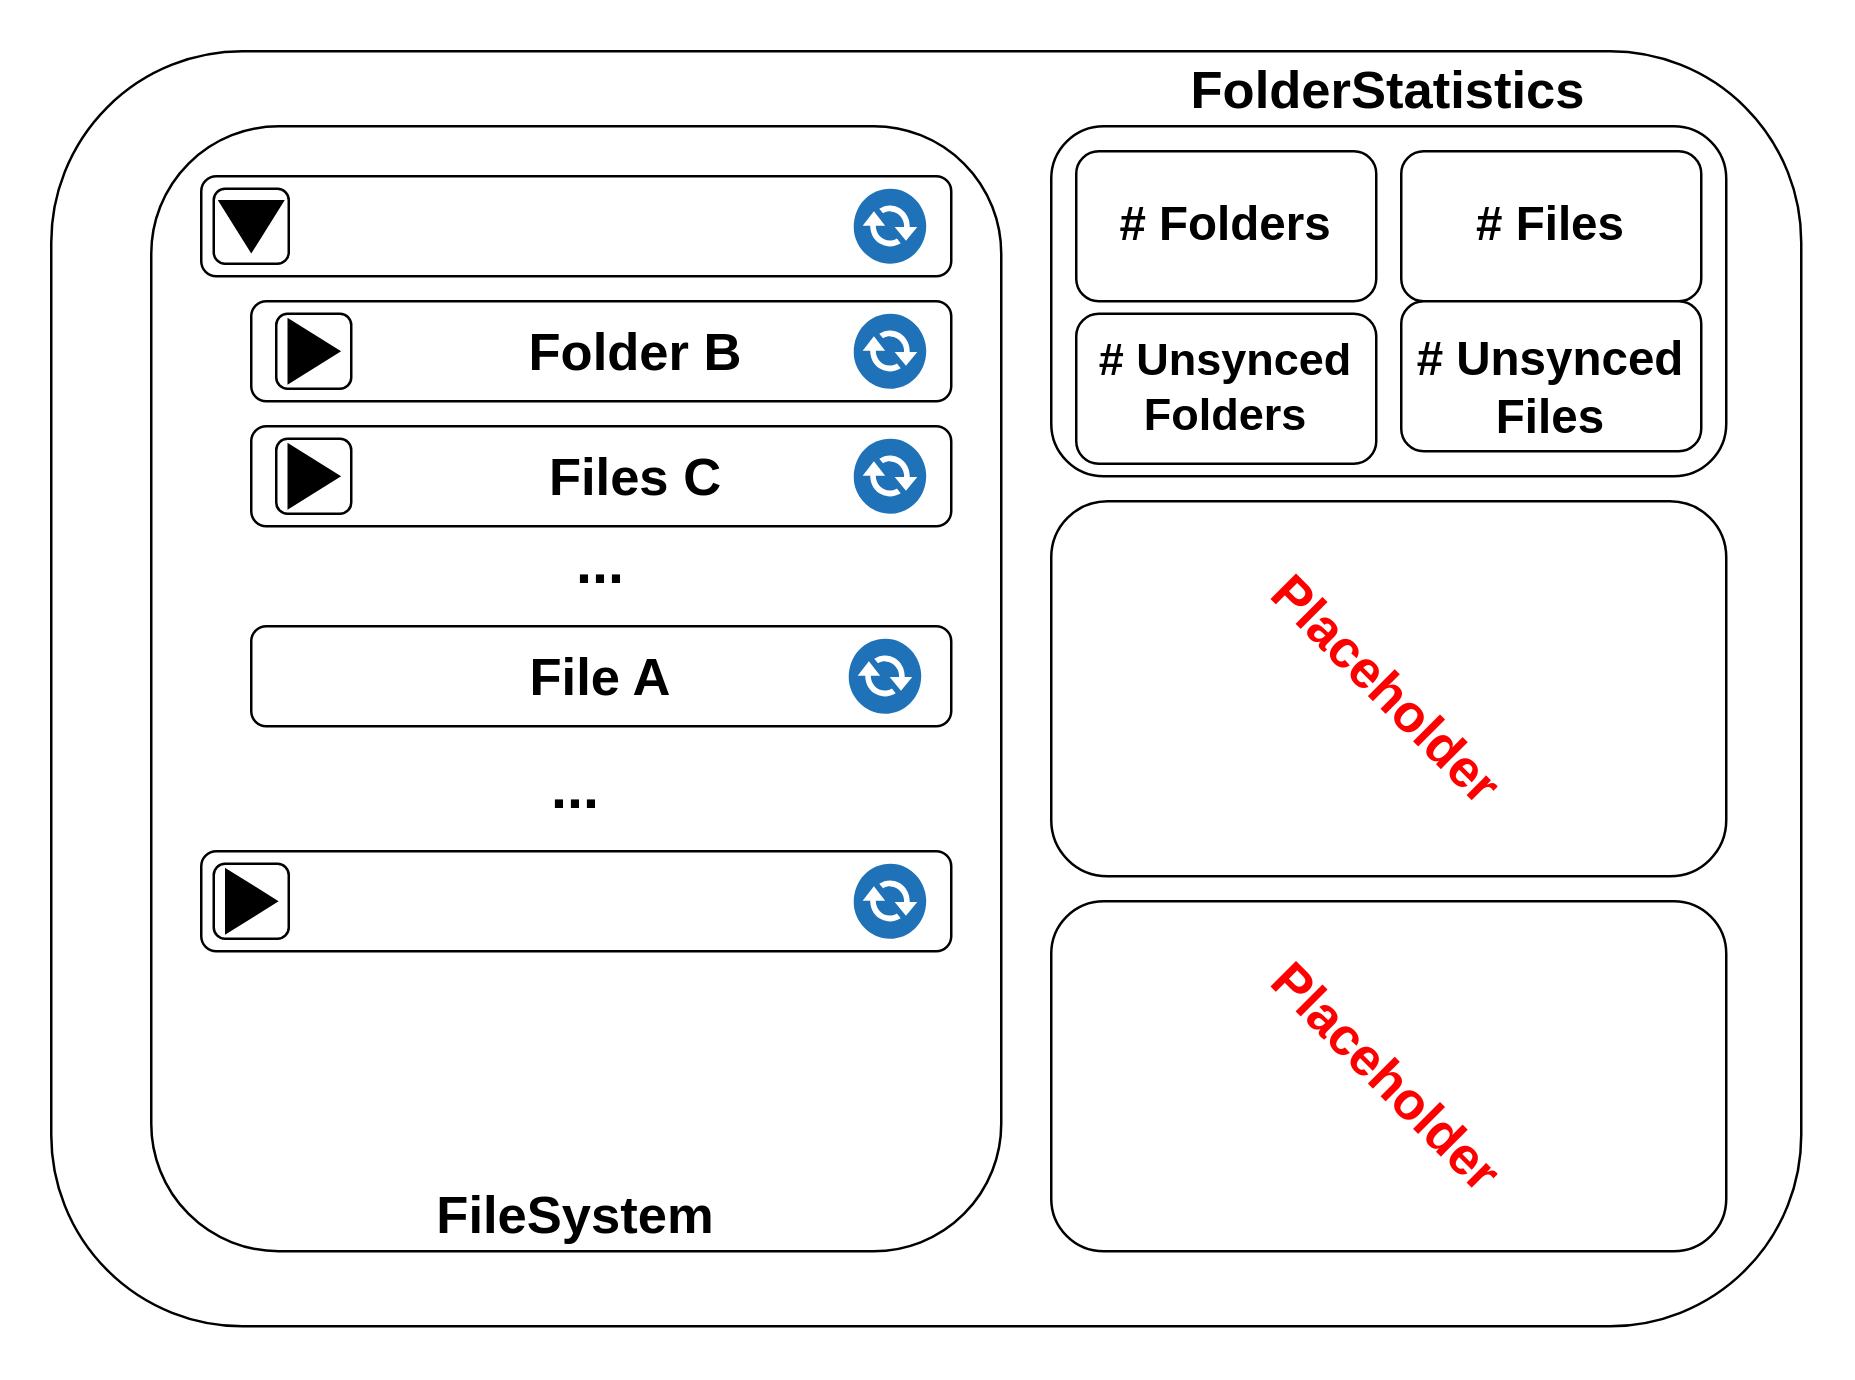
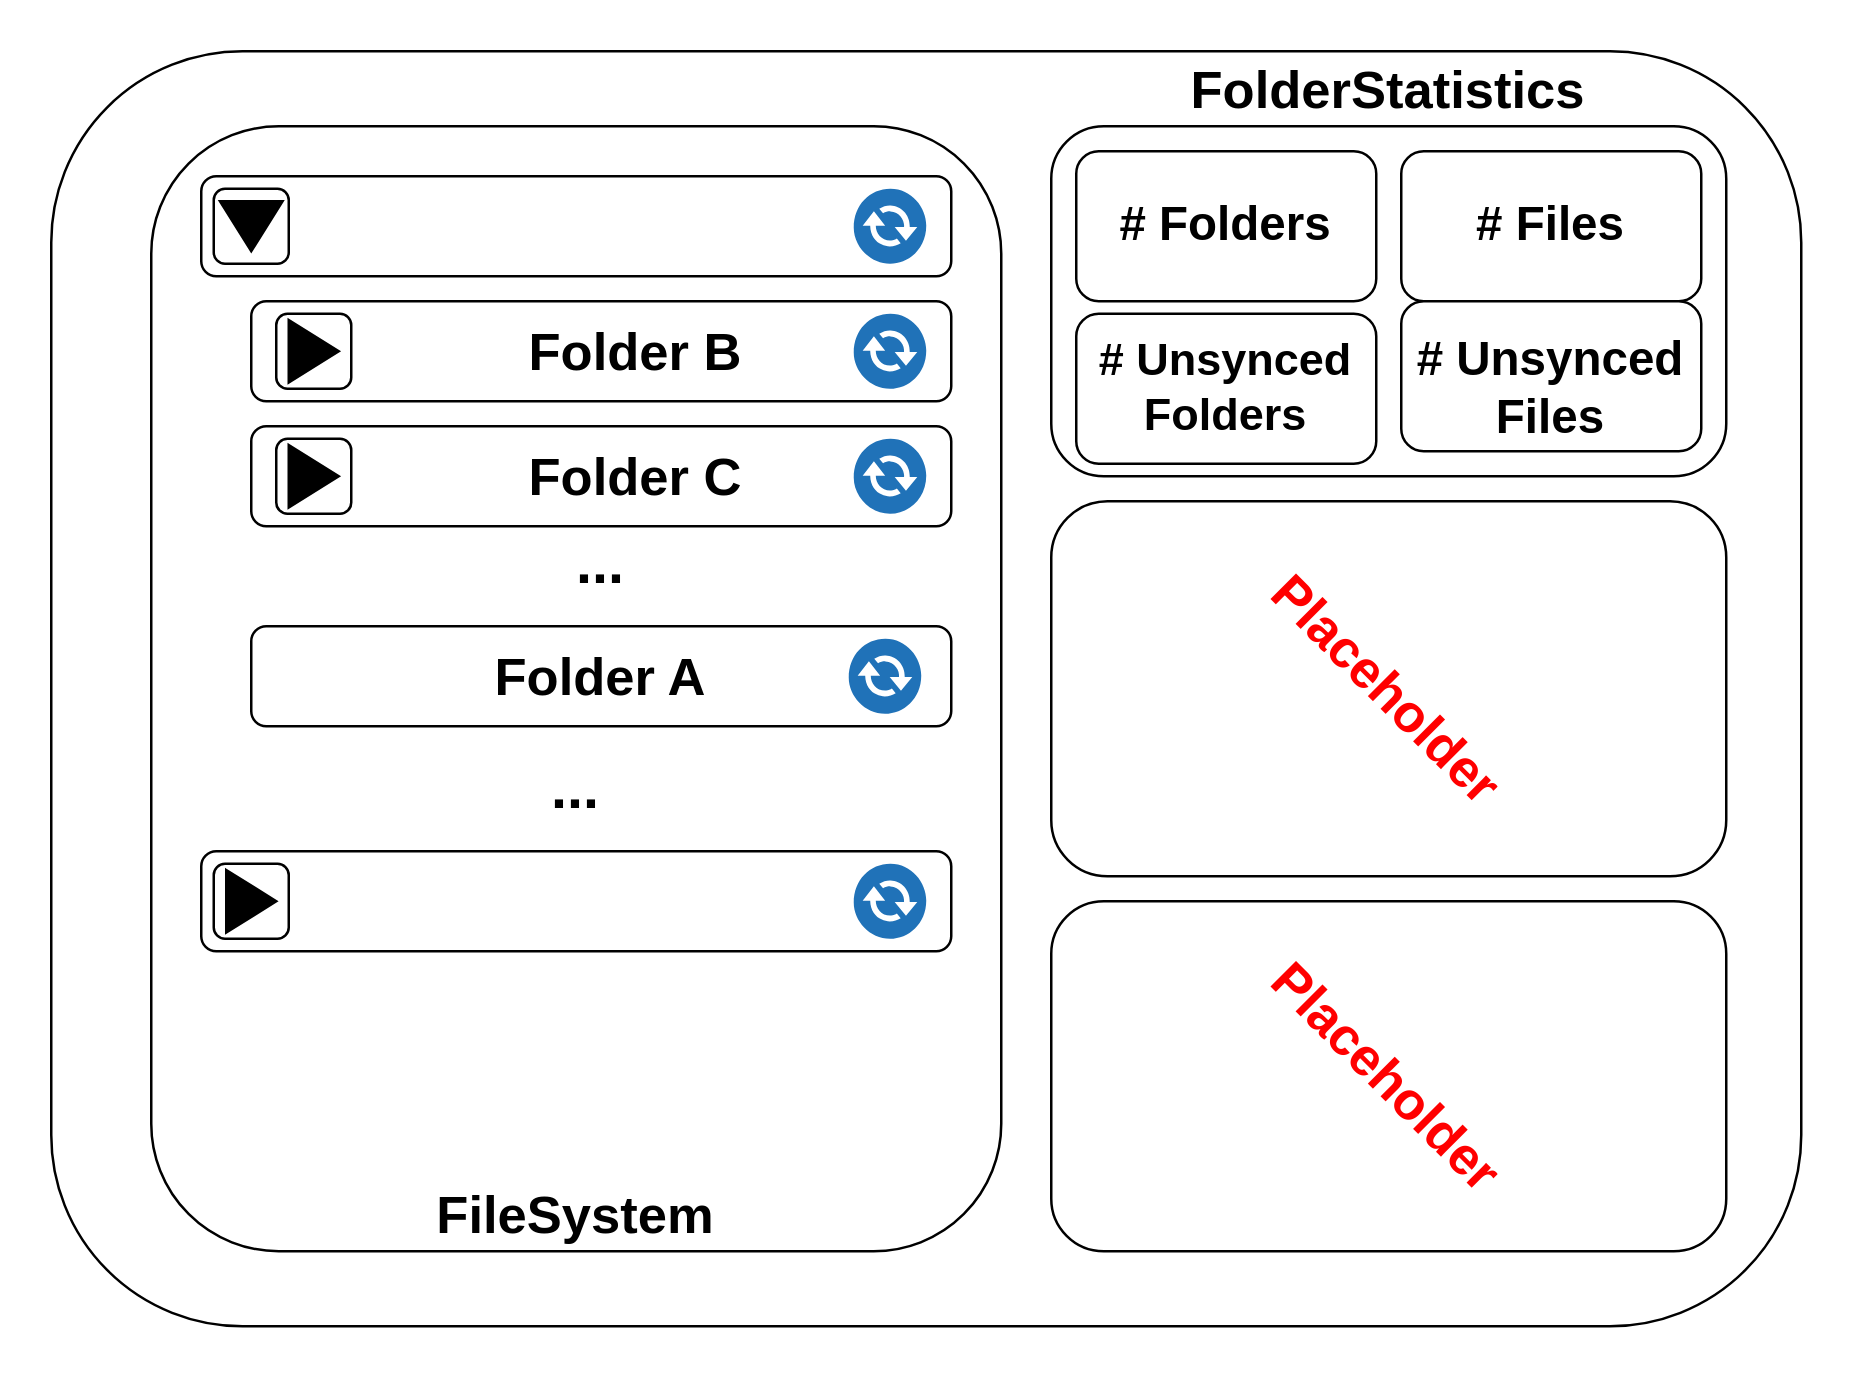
  <mxCell id="0" />
  <mxCell id="1" parent="0" />
  <mxCell id="2" value="" style="rounded=1;whiteSpace=wrap;html=1;" vertex="1" parent="1"><mxGeometry x="20" y="20" width="700" height="510" as="geometry" /></mxCell>
  <mxCell id="3" value="" style="rounded=1;whiteSpace=wrap;html=1;" vertex="1" parent="1"><mxGeometry x="60" y="50" width="340" height="450" as="geometry" /></mxCell>
  <mxCell id="4" value="" style="rounded=1;whiteSpace=wrap;html=1;" vertex="1" parent="1"><mxGeometry x="420" y="50" width="270" height="140" as="geometry" /></mxCell>
  <mxCell id="5" value="" style="rounded=1;whiteSpace=wrap;html=1;" vertex="1" parent="1"><mxGeometry x="420" y="360" width="270" height="140" as="geometry" /></mxCell>
  <mxCell id="6" value="" style="rounded=1;whiteSpace=wrap;html=1;" vertex="1" parent="1"><mxGeometry x="420" y="200" width="270" height="150" as="geometry" /></mxCell>
  <mxCell id="7" value="" style="rounded=1;whiteSpace=wrap;html=1;" vertex="1" parent="1"><mxGeometry x="80" y="70" width="300" height="40" as="geometry" /></mxCell>
  <mxCell id="8" value="" style="rounded=1;whiteSpace=wrap;html=1;" vertex="1" parent="1"><mxGeometry x="100" y="120" width="280" height="40" as="geometry" /></mxCell>
  <mxCell id="9" value="" style="rounded=1;whiteSpace=wrap;html=1;" vertex="1" parent="1"><mxGeometry x="100" y="170" width="280" height="40" as="geometry" /></mxCell>
  <mxCell id="10" value="" style="rounded=1;whiteSpace=wrap;html=1;" vertex="1" parent="1"><mxGeometry x="100" y="250" width="280" height="40" as="geometry" /></mxCell>
  <mxCell id="11" value="" style="rounded=1;whiteSpace=wrap;html=1;" vertex="1" parent="1"><mxGeometry x="80" y="340" width="300" height="40" as="geometry" /></mxCell>
  <mxCell id="12" value="&lt;b&gt;&lt;font style=&quot;font-size: 23px;&quot;&gt;...&lt;/font&gt;&lt;/b&gt;" style="text;html=1;align=center;verticalAlign=middle;whiteSpace=wrap;rounded=0;" vertex="1" parent="1"><mxGeometry x="210" y="210" width="60" height="30" as="geometry" /></mxCell>
  <mxCell id="13" value="&lt;b&gt;&lt;font style=&quot;font-size: 23px;&quot;&gt;...&lt;/font&gt;&lt;/b&gt;" style="text;html=1;align=center;verticalAlign=middle;whiteSpace=wrap;rounded=0;" vertex="1" parent="1"><mxGeometry x="200" y="300" width="60" height="30" as="geometry" /></mxCell>
  <mxCell id="14" value="&lt;b&gt;&lt;font style=&quot;font-size: 21px;&quot;&gt;Folder B&lt;/font&gt;&lt;/b&gt;" style="text;html=1;align=center;verticalAlign=middle;whiteSpace=wrap;rounded=0;" vertex="1" parent="1"><mxGeometry x="154" y="125" width="200" height="30" as="geometry" /></mxCell>
- <mxCell id="15" value="&lt;b&gt;&lt;font style=&quot;font-size: 21px;&quot;&gt;Files C&lt;/font&gt;&lt;/b&gt;" style="text;html=1;align=center;verticalAlign=middle;whiteSpace=wrap;rounded=0;" vertex="1" parent="1"><mxGeometry x="154" y="175" width="200" height="30" as="geometry" /></mxCell>
- <mxCell id="16" value="&lt;b&gt;&lt;font style=&quot;font-size: 21px;&quot;&gt;File A&lt;/font&gt;&lt;/b&gt;" style="text;html=1;align=center;verticalAlign=middle;whiteSpace=wrap;rounded=0;" vertex="1" parent="1"><mxGeometry x="140" y="255" width="200" height="30" as="geometry" /></mxCell>
+ <mxCell id="15" value="&lt;b&gt;&lt;font style=&quot;font-size: 21px;&quot;&gt;Folder C&lt;/font&gt;&lt;/b&gt;" style="text;html=1;align=center;verticalAlign=middle;whiteSpace=wrap;rounded=0;" vertex="1" parent="1"><mxGeometry x="154" y="175" width="200" height="30" as="geometry" /></mxCell>
+ <mxCell id="16" value="&lt;b&gt;&lt;font style=&quot;font-size: 21px;&quot;&gt;Folder A&lt;/font&gt;&lt;/b&gt;" style="text;html=1;align=center;verticalAlign=middle;whiteSpace=wrap;rounded=0;" vertex="1" parent="1"><mxGeometry x="140" y="255" width="200" height="30" as="geometry" /></mxCell>
  <mxCell id="17" value="" style="sketch=0;pointerEvents=1;shadow=0;dashed=0;html=1;strokeColor=none;fillColor=#505050;labelPosition=center;verticalLabelPosition=bottom;verticalAlign=top;outlineConnect=0;align=center;shape=mxgraph.office.communications.exchange_active_sync;fillColor=#2072B8;" vertex="1" parent="1"><mxGeometry x="341" y="75" width="29" height="30" as="geometry" /></mxCell>
  <mxCell id="18" value="" style="sketch=0;pointerEvents=1;shadow=0;dashed=0;html=1;strokeColor=none;fillColor=#505050;labelPosition=center;verticalLabelPosition=bottom;verticalAlign=top;outlineConnect=0;align=center;shape=mxgraph.office.communications.exchange_active_sync;fillColor=#2072B8;" vertex="1" parent="1"><mxGeometry x="341" y="175" width="29" height="30" as="geometry" /></mxCell>
  <mxCell id="19" value="" style="sketch=0;pointerEvents=1;shadow=0;dashed=0;html=1;strokeColor=none;fillColor=#505050;labelPosition=center;verticalLabelPosition=bottom;verticalAlign=top;outlineConnect=0;align=center;shape=mxgraph.office.communications.exchange_active_sync;fillColor=#2072B8;" vertex="1" parent="1"><mxGeometry x="341" y="125" width="29" height="30" as="geometry" /></mxCell>
  <mxCell id="20" value="" style="sketch=0;pointerEvents=1;shadow=0;dashed=0;html=1;strokeColor=none;fillColor=#505050;labelPosition=center;verticalLabelPosition=bottom;verticalAlign=top;outlineConnect=0;align=center;shape=mxgraph.office.communications.exchange_active_sync;fillColor=#2072B8;" vertex="1" parent="1"><mxGeometry x="339" y="255" width="29" height="30" as="geometry" /></mxCell>
  <mxCell id="21" value="" style="sketch=0;pointerEvents=1;shadow=0;dashed=0;html=1;strokeColor=none;fillColor=#505050;labelPosition=center;verticalLabelPosition=bottom;verticalAlign=top;outlineConnect=0;align=center;shape=mxgraph.office.communications.exchange_active_sync;fillColor=#2072B8;" vertex="1" parent="1"><mxGeometry x="341" y="345" width="29" height="30" as="geometry" /></mxCell>
  <mxCell id="22" value="" style="rounded=1;whiteSpace=wrap;html=1;" vertex="1" parent="1"><mxGeometry x="85" y="75" width="30" height="30" as="geometry" /></mxCell>
  <mxCell id="23" value="" style="rounded=1;whiteSpace=wrap;html=1;" vertex="1" parent="1"><mxGeometry x="110" y="175" width="30" height="30" as="geometry" /></mxCell>
  <mxCell id="24" value="" style="triangle;whiteSpace=wrap;html=1;strokeColor=default;fillColor=#000000;" vertex="1" parent="1"><mxGeometry x="115" y="177.5" width="20" height="25" as="geometry" /></mxCell>
  <mxCell id="25" value="" style="triangle;whiteSpace=wrap;html=1;strokeColor=default;fillColor=#000000;rotation=90;" vertex="1" parent="1"><mxGeometry x="90" y="77.5" width="20" height="25" as="geometry" /></mxCell>
  <mxCell id="26" value="" style="rounded=1;whiteSpace=wrap;html=1;" vertex="1" parent="1"><mxGeometry x="110" y="125" width="30" height="30" as="geometry" /></mxCell>
  <mxCell id="27" value="" style="triangle;whiteSpace=wrap;html=1;strokeColor=default;fillColor=#000000;" vertex="1" parent="1"><mxGeometry x="115" y="127.5" width="20" height="25" as="geometry" /></mxCell>
  <mxCell id="28" value="" style="rounded=1;whiteSpace=wrap;html=1;" vertex="1" parent="1"><mxGeometry x="85" y="345" width="30" height="30" as="geometry" /></mxCell>
  <mxCell id="29" value="" style="triangle;whiteSpace=wrap;html=1;strokeColor=default;fillColor=#000000;" vertex="1" parent="1"><mxGeometry x="90" y="347.5" width="20" height="25" as="geometry" /></mxCell>
  <mxCell id="30" value="&lt;b&gt;&lt;font style=&quot;font-size: 21px;&quot;&gt;FileSystem&lt;/font&gt;&lt;/b&gt;" style="text;html=1;align=center;verticalAlign=middle;whiteSpace=wrap;rounded=0;" vertex="1" parent="1"><mxGeometry x="130" y="470" width="200" height="30" as="geometry" /></mxCell>
  <mxCell id="31" value="&lt;b&gt;&lt;font style=&quot;font-size: 21px;&quot;&gt;FolderStatistics&lt;/font&gt;&lt;/b&gt;" style="text;html=1;align=center;verticalAlign=middle;whiteSpace=wrap;rounded=0;" vertex="1" parent="1"><mxGeometry x="455" y="20" width="200" height="30" as="geometry" /></mxCell>
  <mxCell id="32" value="" style="rounded=1;whiteSpace=wrap;html=1;" vertex="1" parent="1"><mxGeometry x="430" y="60" width="120" height="60" as="geometry" /></mxCell>
  <mxCell id="33" value="" style="rounded=1;whiteSpace=wrap;html=1;" vertex="1" parent="1"><mxGeometry x="430" y="125" width="120" height="60" as="geometry" /></mxCell>
  <mxCell id="34" value="" style="rounded=1;whiteSpace=wrap;html=1;" vertex="1" parent="1"><mxGeometry x="560" y="60" width="120" height="60" as="geometry" /></mxCell>
  <mxCell id="35" value="" style="rounded=1;whiteSpace=wrap;html=1;" vertex="1" parent="1"><mxGeometry x="560" y="120" width="120" height="60" as="geometry" /></mxCell>
  <mxCell id="36" value="&lt;b&gt;&lt;font style=&quot;font-size: 19px;&quot;&gt;# Folders&lt;/font&gt;&lt;/b&gt;" style="text;html=1;align=center;verticalAlign=middle;whiteSpace=wrap;rounded=0;" vertex="1" parent="1"><mxGeometry x="390" y="75" width="200" height="30" as="geometry" /></mxCell>
  <mxCell id="37" value="&lt;b&gt;&lt;font style=&quot;font-size: 19px;&quot;&gt;# Files&lt;/font&gt;&lt;/b&gt;" style="text;html=1;align=center;verticalAlign=middle;whiteSpace=wrap;rounded=0;" vertex="1" parent="1"><mxGeometry x="520" y="75" width="200" height="30" as="geometry" /></mxCell>
  <mxCell id="38" value="&lt;b&gt;&lt;font style=&quot;font-size: 18px;&quot;&gt;# Unsynced Folders&lt;/font&gt;&lt;/b&gt;" style="text;html=1;align=center;verticalAlign=middle;whiteSpace=wrap;rounded=0;" vertex="1" parent="1"><mxGeometry x="405" y="140" width="170" height="30" as="geometry" /></mxCell>
  <mxCell id="39" value="&lt;b&gt;&lt;font style=&quot;font-size: 19px;&quot;&gt;# Unsynced Files&lt;/font&gt;&lt;/b&gt;" style="text;html=1;align=center;verticalAlign=middle;whiteSpace=wrap;rounded=0;" vertex="1" parent="1"><mxGeometry x="545" y="140" width="150" height="30" as="geometry" /></mxCell>
  <mxCell id="40" value="&lt;font style=&quot;font-size: 21px; color: rgb(255, 0, 0);&quot;&gt;&lt;b&gt;Placeholder&lt;/b&gt;&lt;/font&gt;" style="text;html=1;align=center;verticalAlign=middle;whiteSpace=wrap;rounded=0;rotation=45;" vertex="1" parent="1"><mxGeometry x="525" y="415" width="60" height="30" as="geometry" /></mxCell>
  <mxCell id="41" value="&lt;font style=&quot;font-size: 21px; color: rgb(255, 0, 0);&quot;&gt;&lt;b&gt;Placeholder&lt;/b&gt;&lt;/font&gt;" style="text;html=1;align=center;verticalAlign=middle;whiteSpace=wrap;rounded=0;rotation=45;" vertex="1" parent="1"><mxGeometry x="525" y="260" width="60" height="30" as="geometry" /></mxCell>
